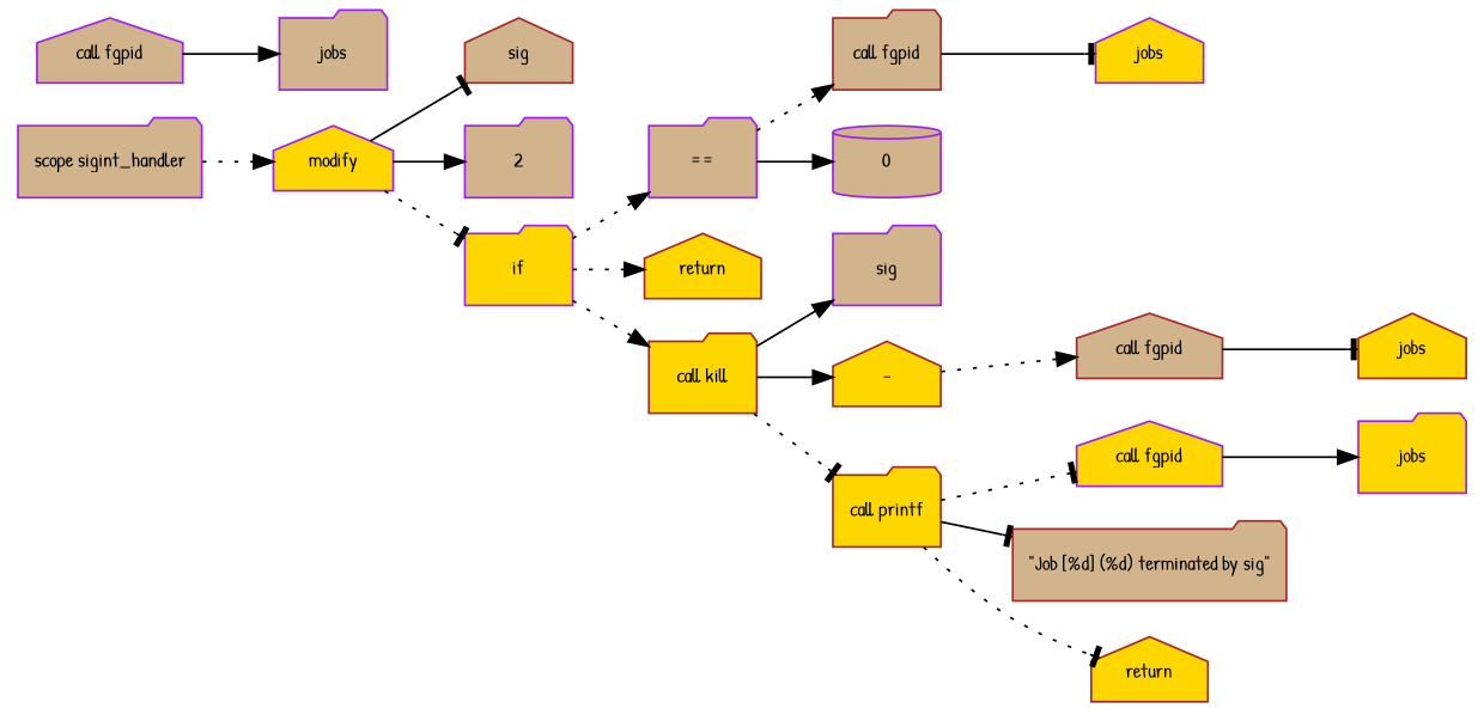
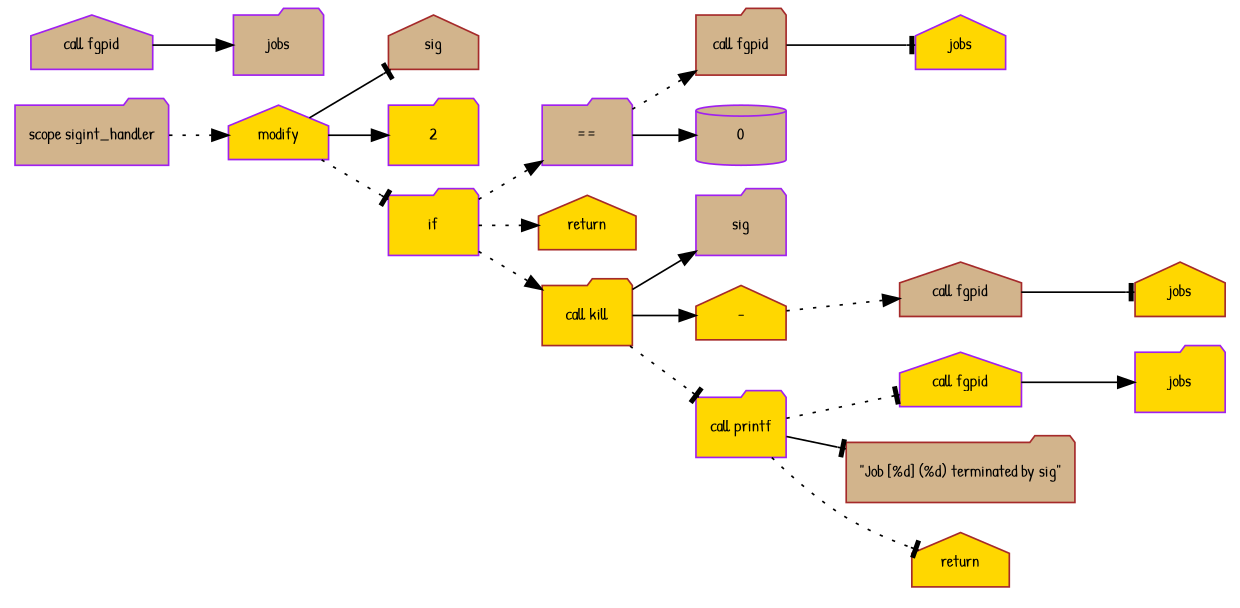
  digraph {
    fontname="Patrick Hand"
    fontsize=10
    rankdir=LR
    node [color=purple fillcolor=tan fontname="Patrick Hand" fontsize=10 shape=folder style=filled]
    edge [arrowhead=normal fontname="Patrick Hand" fontsize=10]
    n1 [label="scope sigint_handler"]
    n2 [fillcolor=gold label=modify shape=house]
    n3 [color=brown label=sig shape=house]
-   n4 [label=2]
+   n4 [fillcolor=gold label=2]
    n5 [fillcolor=gold label=if]
    n6 [label="=="]
    n7 [color=brown fillcolor=gold label=return shape=house]
    n8 [color=brown fillcolor=gold label="call kill"]
    n9 [color=brown label="call fgpid"]
    n10 [label=0 shape=cylinder]
    n11 [label=sig]
    n12 [color=brown fillcolor=gold label="-" shape=house]
-   n13 [color=brown fillcolor=gold label="call printf"]
+   n13 [fillcolor=gold label="call printf"]
    n14 [fillcolor=gold label=jobs shape=house]
    n15 [color=brown label="call fgpid" shape=house]
    n16 [fillcolor=gold label="call fgpid" shape=house]
    n17 [color=brown label="\"Job [%d] (%d) terminated by sig\""]
    n18 [color=brown fillcolor=gold label=return shape=house]
    n19 [color=brown fillcolor=gold label=jobs shape=house]
    n20 [fillcolor=gold label=jobs]
    n21 [label="call fgpid" shape=house]
    n22 [label=jobs]
    n1 -> n2 [style=dotted]
    n2 -> n3 [arrowhead=tee]
    n2 -> n4
    n2 -> n5 [arrowhead=tee style=dotted]
    n5 -> n6 [style=dotted]
    n5 -> n7 [style=dotted]
    n5 -> n8 [style=dotted]
    n6 -> n9 [style=dotted]
    n6 -> n10
    n8 -> n11
    n8 -> n12
    n8 -> n13 [arrowhead=tee style=dotted]
    n9 -> n14 [arrowhead=tee]
    n12 -> n15 [style=dotted]
    n13 -> n16 [arrowhead=tee style=dotted]
    n13 -> n17 [arrowhead=tee]
    n13 -> n18 [arrowhead=tee style=dotted]
    n15 -> n19 [arrowhead=tee]
    n16 -> n20
    n21 -> n22
  }
